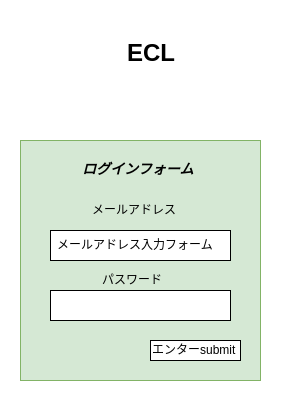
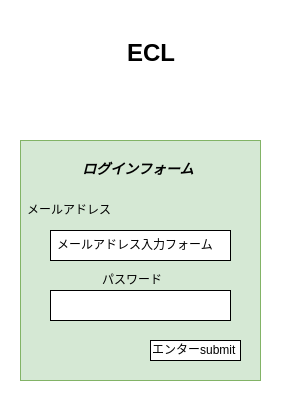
  <mxCell id="0" />
  <mxCell id="1" parent="0" />
  <mxCell id="2" value="&lt;h1&gt;&lt;br&gt;&lt;/h1&gt;&lt;div&gt;&lt;br&gt;&lt;/div&gt;&lt;div&gt;&lt;br&gt;&lt;/div&gt;&lt;div&gt;&lt;br&gt;&lt;/div&gt;&lt;div&gt;&lt;br&gt;&lt;/div&gt;&lt;div&gt;&lt;br&gt;&lt;/div&gt;&lt;div&gt;&lt;br&gt;&lt;/div&gt;&lt;div&gt;&lt;br&gt;&lt;/div&gt;&lt;div&gt;&lt;br&gt;&lt;/div&gt;&lt;div&gt;&lt;br&gt;&lt;/div&gt;&lt;div&gt;&lt;br&gt;&lt;/div&gt;&lt;div&gt;&lt;br&gt;&lt;/div&gt;&lt;div&gt;&lt;br&gt;&lt;/div&gt;" style="whiteSpace=wrap;html=1;aspect=fixed;fillColor=#d5e8d4;strokeColor=#82b366;" parent="1" vertex="1"><mxGeometry x="20" y="140" width="240" height="240" as="geometry" /></mxCell>
  <mxCell id="3" value="&lt;h3&gt;ログインフォーム&lt;/h3&gt;" style="text;html=1;fontStyle=3;align=left;fontFamily=Helvetica;" parent="1" vertex="1"><mxGeometry x="80" y="140" width="120" height="30" as="geometry" /></mxCell>
  <mxCell id="4" value="" style="rounded=0;whiteSpace=wrap;html=1;fontFamily=Helvetica;align=left;" parent="1" vertex="1"><mxGeometry x="50" y="230" width="180" height="30" as="geometry" /></mxCell>
- <mxCell id="5" value="メールアドレス" style="text;html=1;resizable=0;points=[];autosize=1;align=left;verticalAlign=top;spacingTop=-4;fontFamily=Helvetica;" parent="1" vertex="1"><mxGeometry x="90" y="200" width="100" height="20" as="geometry" /></mxCell>
+ <mxCell id="5" value="メールアドレス" style="text;html=1;resizable=0;points=[];autosize=1;align=left;verticalAlign=top;spacingTop=-4;fontFamily=Helvetica;" parent="1" vertex="1"><mxGeometry x="25" y="200" width="100" height="20" as="geometry" /></mxCell>
  <mxCell id="6" value="" style="rounded=0;whiteSpace=wrap;html=1;fontFamily=Helvetica;align=left;" parent="1" vertex="1"><mxGeometry x="50" y="290" width="180" height="30" as="geometry" /></mxCell>
  <mxCell id="7" value="メールアドレス入力フォーム" style="text;html=1;resizable=0;points=[];autosize=1;align=left;verticalAlign=top;spacingTop=-4;fontFamily=Helvetica;" parent="1" vertex="1"><mxGeometry x="55" y="235" width="170" height="20" as="geometry" /></mxCell>
  <mxCell id="8" value="パスワード" style="text;html=1;resizable=0;points=[];autosize=1;align=left;verticalAlign=top;spacingTop=-4;fontFamily=Helvetica;" parent="1" vertex="1"><mxGeometry x="100" y="270" width="80" height="20" as="geometry" /></mxCell>
  <mxCell id="9" value="&lt;h1&gt;ECL&lt;/h1&gt;" style="text;html=1;resizable=0;points=[];autosize=1;align=left;verticalAlign=top;spacingTop=-4;fontFamily=Helvetica;strokeWidth=4;" parent="1" vertex="1"><mxGeometry x="125" y="20" width="60" height="50" as="geometry" /></mxCell>
  <mxCell id="10" value="" style="rounded=0;whiteSpace=wrap;html=1;" vertex="1" parent="1"><mxGeometry x="150" y="340" width="90" height="20" as="geometry" /></mxCell>
  <mxCell id="11" value="エンターsubmit" style="text;html=1;resizable=0;points=[];autosize=1;align=left;verticalAlign=top;spacingTop=-4;" vertex="1" parent="1"><mxGeometry x="150" y="340" width="100" height="20" as="geometry" /></mxCell>
